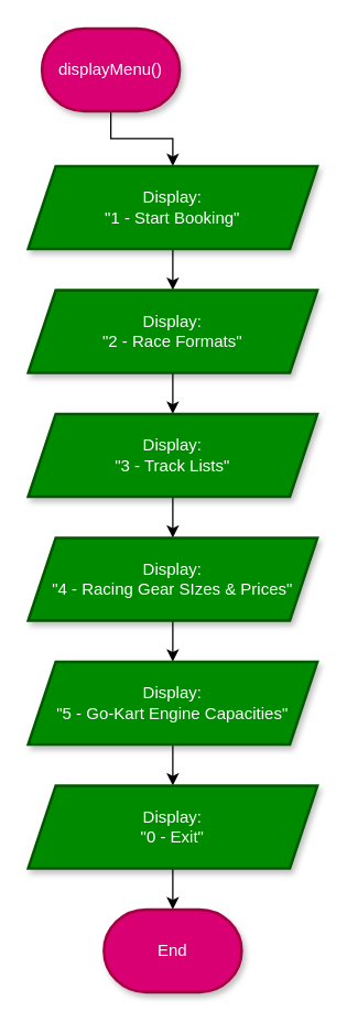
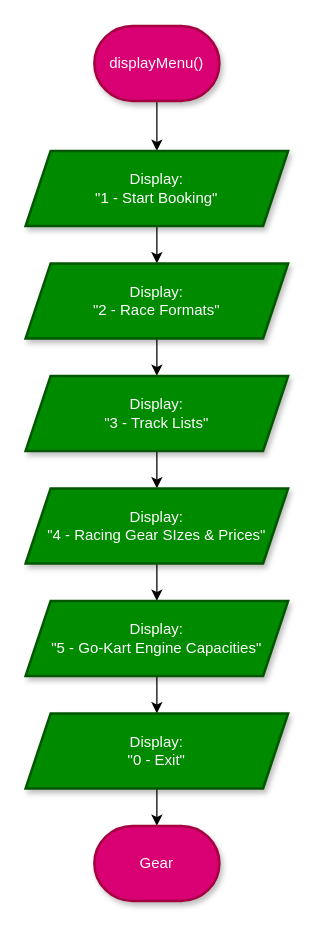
  <mxCell id="0" />
  <mxCell id="1" parent="0" />
  <mxCell id="2" value="" style="edgeStyle=orthogonalEdgeStyle;rounded=0;orthogonalLoop=1;jettySize=auto;html=1;" parent="1" source="3" target="5" edge="1"><mxGeometry relative="1" as="geometry" /></mxCell>
- <mxCell id="3" value="displayMenu()" style="strokeWidth=2;html=1;shape=mxgraph.flowchart.terminator;whiteSpace=wrap;fillColor=#d80073;fontColor=#ffffff;strokeColor=#A50040;shadow=1;" parent="1" vertex="1"><mxGeometry x="30" y="20" width="100" height="60" as="geometry" /></mxCell>
+ <mxCell id="3" value="displayMenu()" style="strokeWidth=2;html=1;shape=mxgraph.flowchart.terminator;whiteSpace=wrap;fillColor=#d80073;fontColor=#ffffff;strokeColor=#A50040;shadow=1;" parent="1" vertex="1"><mxGeometry x="75" y="20" width="100" height="60" as="geometry" /></mxCell>
  <mxCell id="4" value="" style="edgeStyle=orthogonalEdgeStyle;rounded=0;orthogonalLoop=1;jettySize=auto;html=1;" parent="1" source="5" target="7" edge="1"><mxGeometry relative="1" as="geometry" /></mxCell>
  <mxCell id="5" value="Display:&lt;div&gt;&quot;1 - Start Booking&quot;&lt;/div&gt;" style="shape=parallelogram;perimeter=parallelogramPerimeter;whiteSpace=wrap;html=1;fixedSize=1;fillColor=#008a00;strokeColor=#005700;fontColor=#ffffff;strokeWidth=2;shadow=1;" parent="1" vertex="1"><mxGeometry x="20" y="120" width="210" height="60" as="geometry" /></mxCell>
  <mxCell id="6" value="" style="edgeStyle=orthogonalEdgeStyle;rounded=0;orthogonalLoop=1;jettySize=auto;html=1;" parent="1" source="7" target="9" edge="1"><mxGeometry relative="1" as="geometry" /></mxCell>
  <mxCell id="7" value="Display:&lt;div&gt;&quot;2 - Race Formats&quot;&lt;/div&gt;" style="shape=parallelogram;perimeter=parallelogramPerimeter;whiteSpace=wrap;html=1;fixedSize=1;fillColor=#008a00;strokeColor=#005700;fontColor=#ffffff;strokeWidth=2;shadow=1;" parent="1" vertex="1"><mxGeometry x="20" y="210" width="210" height="60" as="geometry" /></mxCell>
  <mxCell id="8" value="" style="edgeStyle=orthogonalEdgeStyle;rounded=0;orthogonalLoop=1;jettySize=auto;html=1;" parent="1" source="9" target="11" edge="1"><mxGeometry relative="1" as="geometry" /></mxCell>
  <mxCell id="9" value="Display:&lt;div&gt;&quot;3 - Track Lists&quot;&lt;/div&gt;" style="shape=parallelogram;perimeter=parallelogramPerimeter;whiteSpace=wrap;html=1;fixedSize=1;fillColor=#008a00;strokeColor=#005700;fontColor=#ffffff;strokeWidth=2;shadow=1;" parent="1" vertex="1"><mxGeometry x="20" y="300" width="210" height="60" as="geometry" /></mxCell>
  <mxCell id="10" value="" style="edgeStyle=orthogonalEdgeStyle;rounded=0;orthogonalLoop=1;jettySize=auto;html=1;" parent="1" source="11" target="13" edge="1"><mxGeometry relative="1" as="geometry" /></mxCell>
  <mxCell id="11" value="Display:&lt;div&gt;&quot;4 - Racing Gear SIzes &amp;amp; Prices&quot;&lt;/div&gt;" style="shape=parallelogram;perimeter=parallelogramPerimeter;whiteSpace=wrap;html=1;fixedSize=1;fillColor=#008a00;strokeColor=#005700;fontColor=#ffffff;strokeWidth=2;shadow=1;" parent="1" vertex="1"><mxGeometry x="20" y="390" width="210" height="60" as="geometry" /></mxCell>
  <mxCell id="12" value="" style="edgeStyle=orthogonalEdgeStyle;rounded=0;orthogonalLoop=1;jettySize=auto;html=1;" parent="1" source="13" target="15" edge="1"><mxGeometry relative="1" as="geometry" /></mxCell>
  <mxCell id="13" value="Display:&lt;div&gt;&quot;5 - Go-Kart Engine Capacities&quot;&lt;/div&gt;" style="shape=parallelogram;perimeter=parallelogramPerimeter;whiteSpace=wrap;html=1;fixedSize=1;fillColor=#008a00;strokeColor=#005700;fontColor=#ffffff;strokeWidth=2;shadow=1;" parent="1" vertex="1"><mxGeometry x="20" y="480" width="210" height="60" as="geometry" /></mxCell>
  <mxCell id="14" value="" style="edgeStyle=orthogonalEdgeStyle;rounded=0;orthogonalLoop=1;jettySize=auto;html=1;" parent="1" source="15" target="16" edge="1"><mxGeometry relative="1" as="geometry" /></mxCell>
  <mxCell id="15" value="Display:&lt;div&gt;&quot;0 - Exit&quot;&lt;/div&gt;" style="shape=parallelogram;perimeter=parallelogramPerimeter;whiteSpace=wrap;html=1;fixedSize=1;fillColor=#008a00;strokeColor=#005700;fontColor=#ffffff;strokeWidth=2;shadow=1;" parent="1" vertex="1"><mxGeometry x="20" y="570" width="210" height="60" as="geometry" /></mxCell>
- <mxCell id="16" value="End" style="strokeWidth=2;html=1;shape=mxgraph.flowchart.terminator;whiteSpace=wrap;fillColor=#d80073;fontColor=#ffffff;strokeColor=#A50040;shadow=1;" parent="1" vertex="1"><mxGeometry x="75" y="660" width="100" height="60" as="geometry" /></mxCell>
+ <mxCell id="16" value="Gear" style="strokeWidth=2;html=1;shape=mxgraph.flowchart.terminator;whiteSpace=wrap;fillColor=#d80073;fontColor=#ffffff;strokeColor=#A50040;shadow=1;" parent="1" vertex="1"><mxGeometry x="75" y="660" width="100" height="60" as="geometry" /></mxCell>
